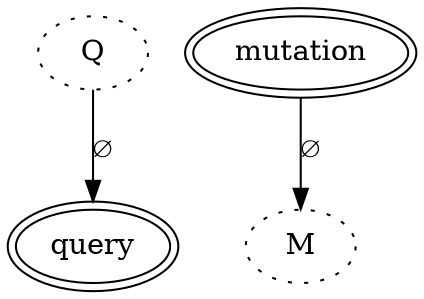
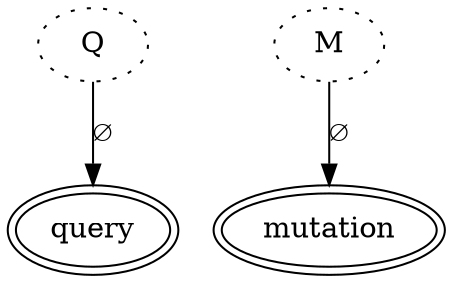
  digraph {
    query [peripheries=2]
    Q [style=dotted]
    mutation [peripheries=2]
    M [style=dotted]
    Q -> query [label="∅"]
-   mutation -> M [label="∅"]
+   M -> mutation [label="∅"]
  }
